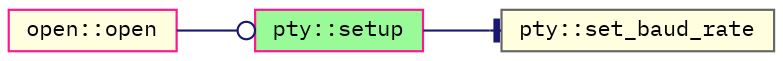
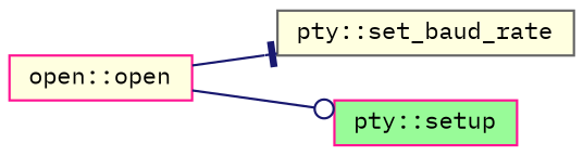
  digraph {
    fontname="IBM Plex Mono"
    rankdir=LR
    node [color=deeppink fillcolor=lightyellow fontname="IBM Plex Mono" fontsize=10 shape=record style=filled]
    edge [color=midnightblue fontname="IBM Plex Mono" fontsize=10 labelfontname=Helvetica labelfontsize=10 style=solid]
    n1 [fontcolor=black height=0.2 label="open::open" width=0.4]
    n2 [color=gray40 height=0.2 label="pty::set_baud_rate" width=0.4]
    n3 [fillcolor=palegreen height=0.2 label="pty::setup" width=0.4]
-   n3 -> n2 [arrowhead=tee]
+   n1 -> n2 [arrowhead=tee]
    n1 -> n3 [arrowhead=odot]
  }
